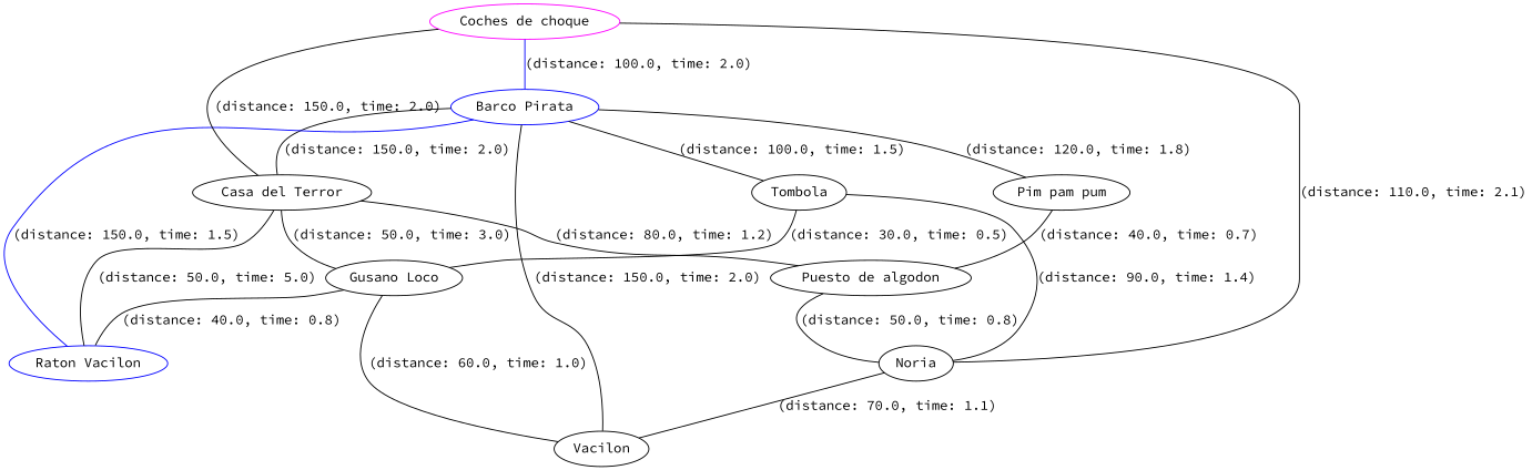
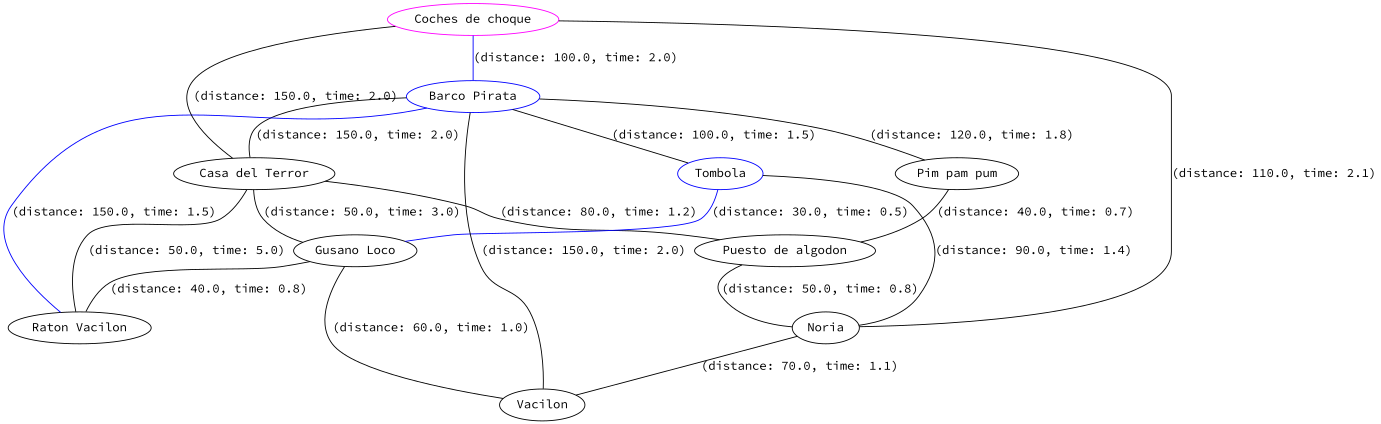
  strict graph {
    fontname="Source Code Pro"
    node [fontname="Source Code Pro"]
    edge [fontname="Source Code Pro"]
    n1 [color=blue label="Barco Pirata"]
    n2 [label="Casa del Terror"]
-   n3 [label=Tombola]
-   n4 [color=blue label="Raton Vacilon"]
+   n3 [label=Tombola color=blue]
+   n4 [color=black label="Raton Vacilon"]
    n5 [label="Pim pam pum"]
    n6 [label="Gusano Loco"]
    n7 [label="Puesto de algodon"]
    n8 [label=Noria]
    n9 [label=Vacilon]
    n10 [color=magenta label="Coches de choque"]
    n1 -- n2 [label="(distance: 150.0, time: 2.0)"]
    n1 -- n3 [label="(distance: 100.0, time: 1.5)"]
    n1 -- n4 [color=blue label="(distance: 150.0, time: 1.5)"]
    n1 -- n5 [label="(distance: 120.0, time: 1.8)"]
    n2 -- n4 [label="(distance: 50.0, time: 5.0)"]
    n2 -- n6 [label="(distance: 50.0, time: 3.0)"]
    n2 -- n7 [label="(distance: 80.0, time: 1.2)"]
-   n3 -- n6 [label="(distance: 30.0, time: 0.5)"]
+   n3 -- n6 [label="(distance: 30.0, time: 0.5)" color=blue]
    n3 -- n8 [label="(distance: 90.0, time: 1.4)"]
    n5 -- n7 [label="(distance: 40.0, time: 0.7)"]
    n6 -- n4 [label="(distance: 40.0, time: 0.8)"]
    n6 -- n9 [label="(distance: 60.0, time: 1.0)"]
    n7 -- n8 [label="(distance: 50.0, time: 0.8)"]
    n8 -- n9 [label="(distance: 70.0, time: 1.1)"]
    n9 -- n1 [label="(distance: 150.0, time: 2.0)"]
    n10 -- n1 [color=blue label="(distance: 100.0, time: 2.0)"]
    n10 -- n2 [label="(distance: 150.0, time: 2.0)"]
    n10 -- n8 [label="(distance: 110.0, time: 2.1)"]
  }
